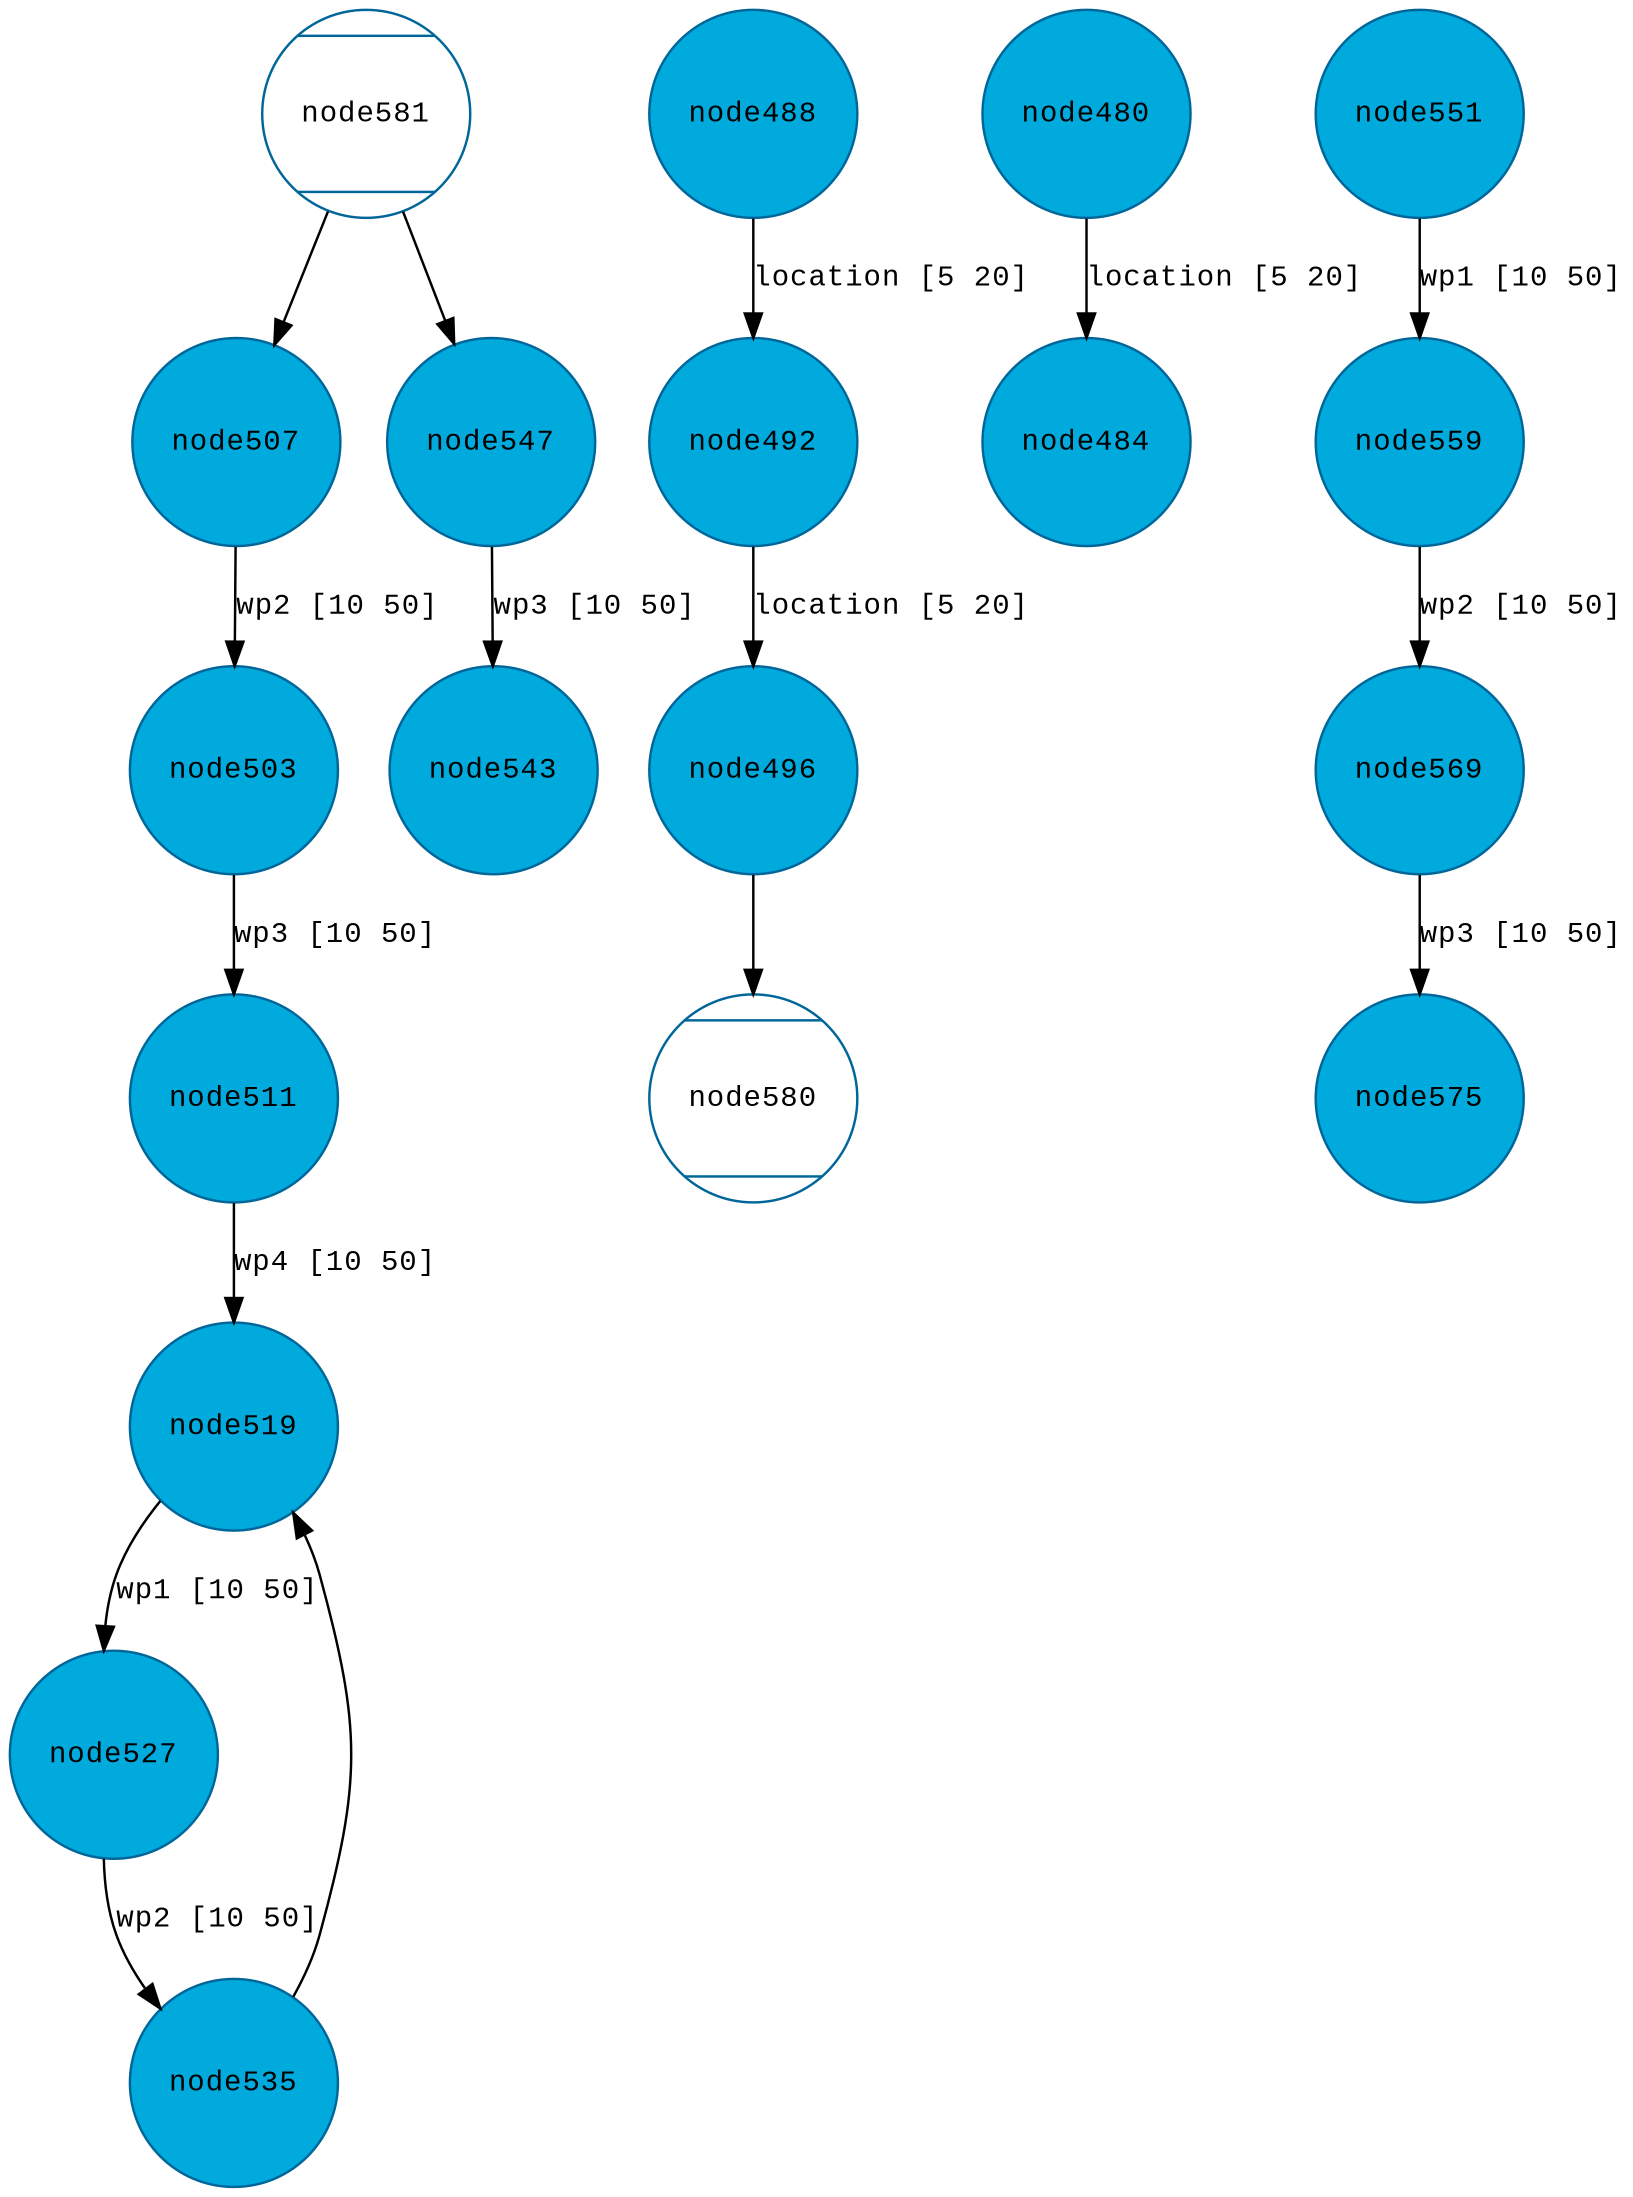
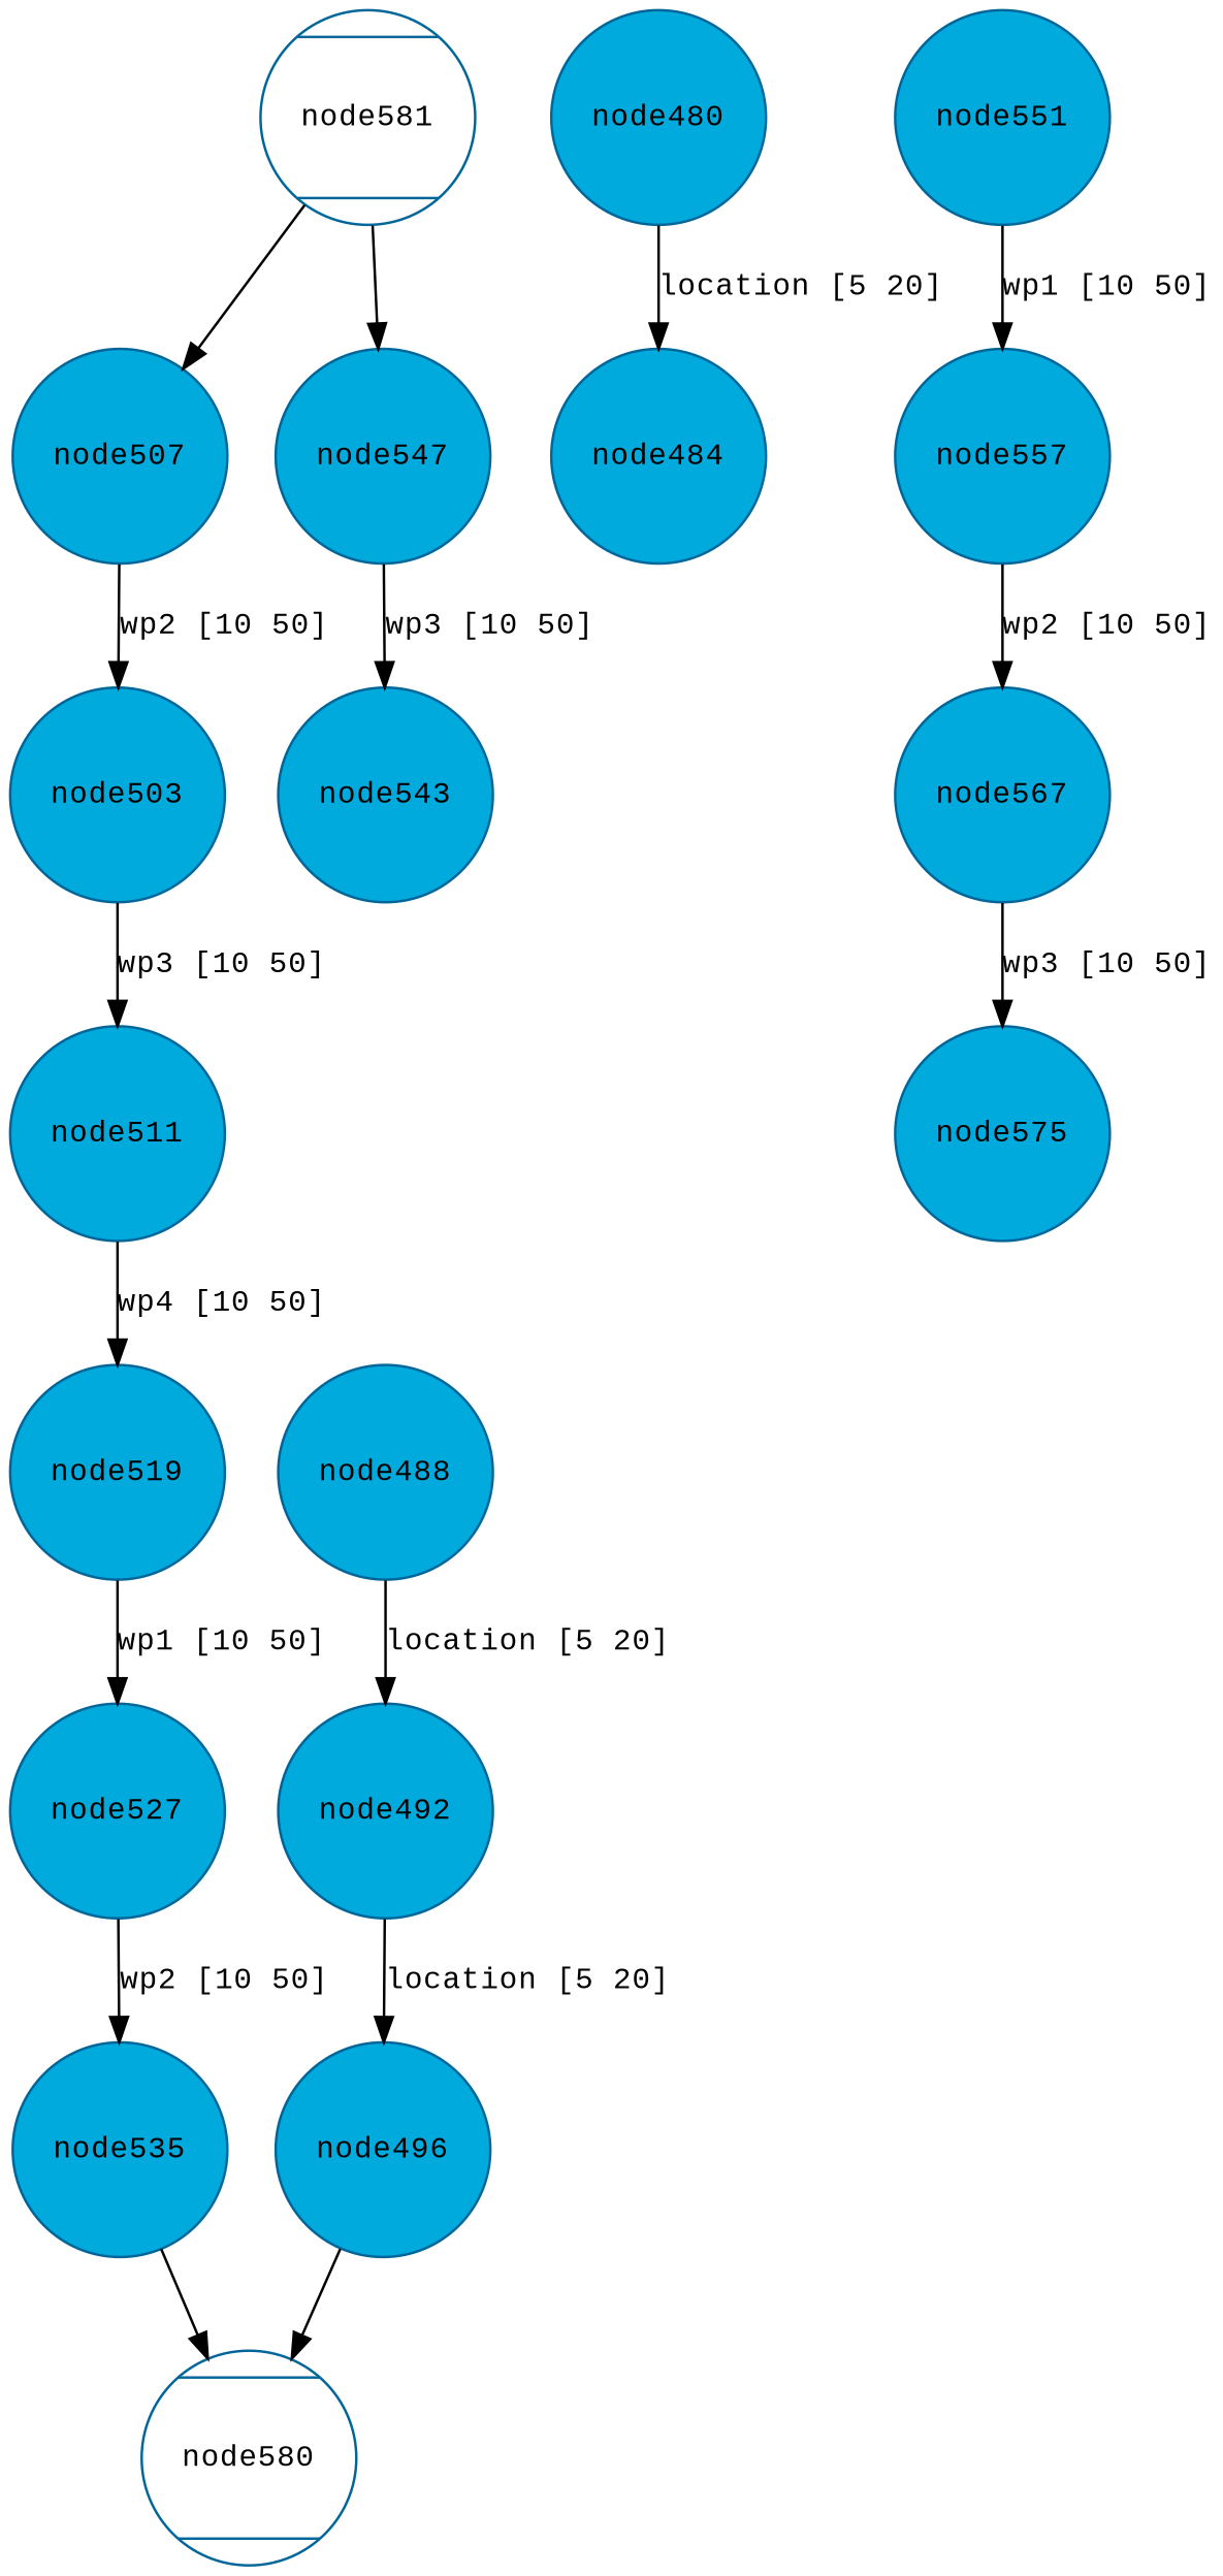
  digraph {
    fontname="Courier New"
    fontsize=12
    penwidth=0.2
    rankdir=TB
    node [color="#006699" fillcolor="#00aadd" fontname="Courier New" fontsize=12 penwidth=1.0 shape=circle style=filled]
    edge [fontname="Courier New" fontsize=12]
    node581 [style=diagonals]
    node507
    node547
    node503
    node543
    node511
    node519
    node527
    node535
    node580 [style=diagonals]
    node480
    node484
    node488
    node492
    node496
    node551
-   node559
-   node567 [label=node569]
+   node559 [label=node557]
+   node567
    node575
    node581 -> node507
    node581 -> node547
    node507 -> node503 [label="wp2 [10 50]"]
    node547 -> node543 [label="wp3 [10 50]"]
    node503 -> node511 [label="wp3 [10 50]"]
    node511 -> node519 [label="wp4 [10 50]"]
    node519 -> node527 [label="wp1 [10 50]"]
    node527 -> node535 [label="wp2 [10 50]"]
-   node535 -> node519
+   node535 -> node580
    node480 -> node484 [label="location [5 20]"]
    node488 -> node492 [label="location [5 20]"]
    node492 -> node496 [label="location [5 20]"]
    node496 -> node580
    node551 -> node559 [label="wp1 [10 50]"]
    node559 -> node567 [label="wp2 [10 50]"]
    node567 -> node575 [label="wp3 [10 50]"]
  }
